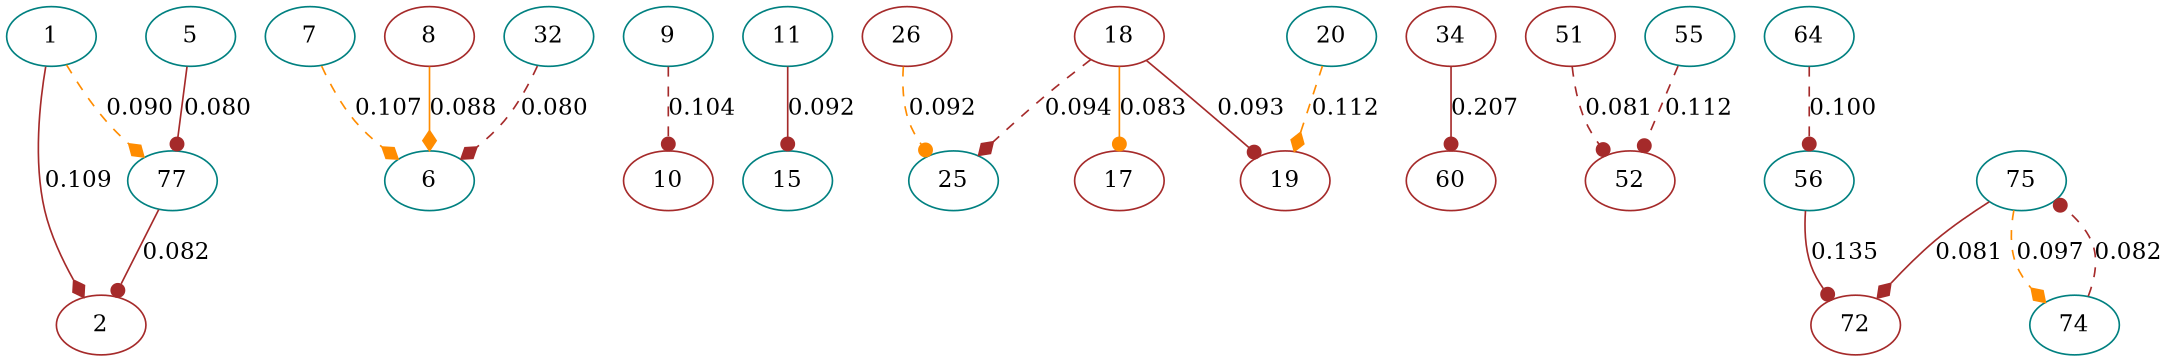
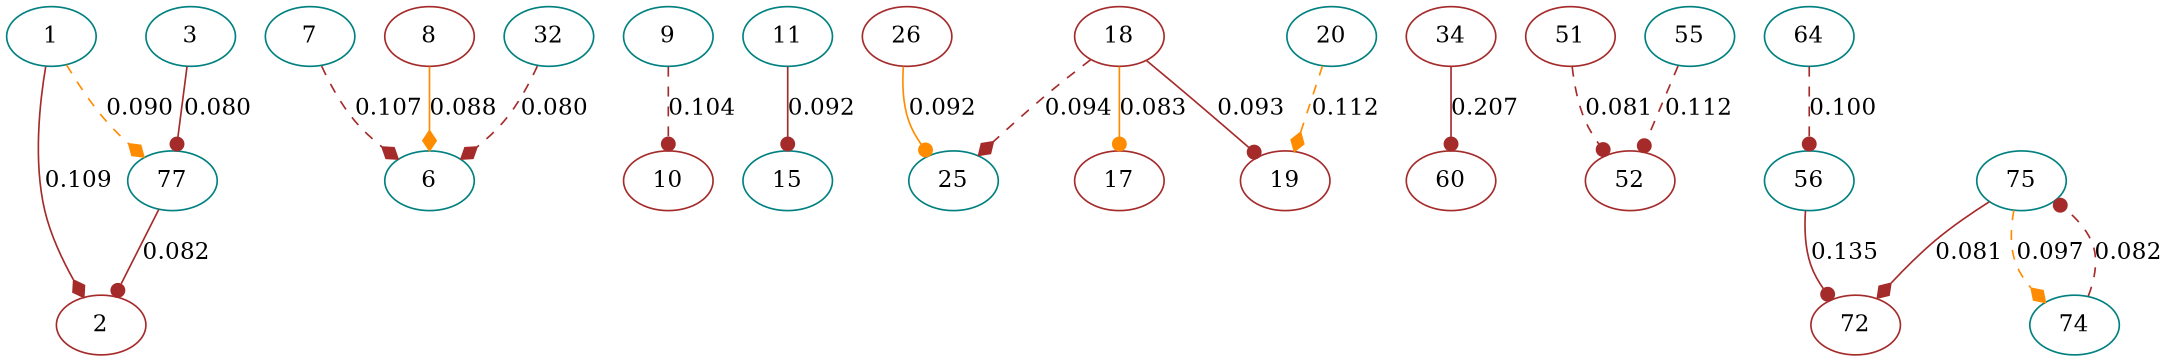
  digraph {
    node [color=teal]
    edge [arrowhead=dot color=brown style=solid]
    n1 [label=1]
    n2 [color=brown label=2]
    n3 [label=77]
-   n4 [label=5]
+   n4 [label=3]
    n5 [label=7]
    n6 [label=6]
    n7 [color=brown label=8]
    n8 [label=9]
    n9 [color=brown label=10]
    n10 [label=11]
    n11 [label=15]
    n12 [color=brown label=18]
    n13 [color=brown label=17]
    n14 [color=brown label=19]
    n15 [label=25]
    n16 [label=20]
    n17 [color=brown label=26]
    n18 [label=32]
    n19 [color=brown label=34]
    n20 [color=brown label=60]
    n21 [color=brown label=51]
    n22 [color=brown label=52]
    n23 [label=55]
    n24 [label=64]
    n25 [label=56]
    n26 [color=brown label=72]
    n27 [label=74]
    n28 [label=75]
    n1 -> n2 [arrowhead=diamond label=0.109]
    n1 -> n3 [arrowhead=diamond color=darkorange label=0.090 style=dashed]
    n3 -> n2 [label=0.082]
    n4 -> n3 [label=0.080]
-   n5 -> n6 [arrowhead=diamond color=darkorange label=0.107 style=dashed]
+   n5 -> n6 [arrowhead=diamond label=0.107 style=dashed]
    n7 -> n6 [arrowhead=diamond color=darkorange label=0.088]
    n8 -> n9 [label=0.104 style=dashed]
    n10 -> n11 [label=0.092]
    n12 -> n13 [color=darkorange label=0.083]
    n12 -> n14 [label=0.093]
    n12 -> n15 [arrowhead=diamond label=0.094 style=dashed]
    n16 -> n14 [arrowhead=diamond color=darkorange label=0.112 style=dashed]
-   n17 -> n15 [color=darkorange label=0.092 style=dashed]
+   n17 -> n15 [color=darkorange label=0.092]
    n18 -> n6 [arrowhead=diamond label=0.080 style=dashed]
    n19 -> n20 [label=0.207]
    n21 -> n22 [label=0.081 style=dashed]
    n23 -> n22 [label=0.112 style=dashed]
    n24 -> n25 [label=0.100 style=dashed]
    n25 -> n26 [label=0.135]
    n27 -> n28 [label=0.082 style=dashed]
    n28 -> n26 [arrowhead=diamond label=0.081]
    n28 -> n27 [arrowhead=diamond color=darkorange label=0.097 style=dashed]
  }
